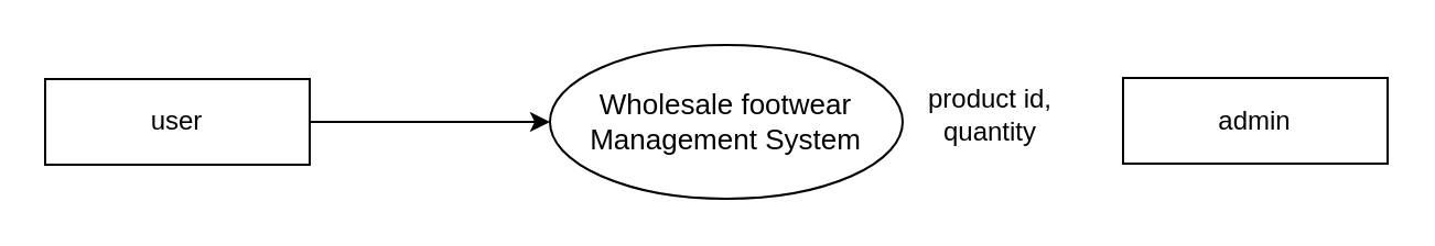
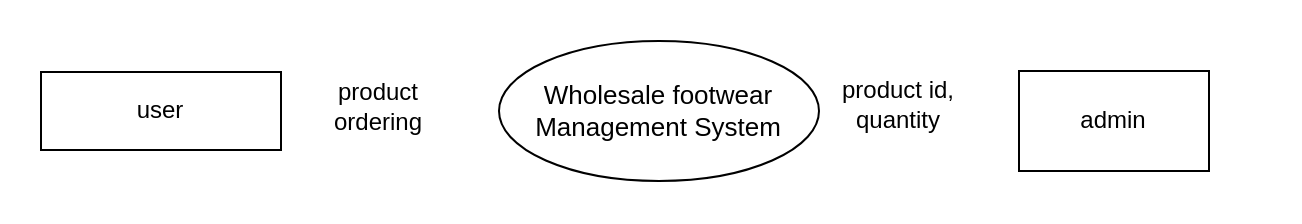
  <mxCell id="0" />
  <mxCell id="1" parent="0" />
- <mxCell id="2" style="edgeStyle=orthogonalEdgeStyle;rounded=0;orthogonalLoop=1;jettySize=auto;html=1;exitX=1;exitY=0.5;exitDx=0;exitDy=0;" edge="1" parent="1" source="3" target="4"><mxGeometry relative="1" as="geometry" /></mxCell>
  <mxCell id="3" value="user" style="rounded=0;whiteSpace=wrap;html=1;" vertex="1" parent="1"><mxGeometry x="20" y="35.5" width="120" height="39" as="geometry" /></mxCell>
  <mxCell id="4" value="Wholesale footwear&lt;div&gt;Management System&lt;/div&gt;" style="ellipse;whiteSpace=wrap;html=1;fontSize=13;" vertex="1" parent="1"><mxGeometry x="249" y="20" width="160" height="70" as="geometry" /></mxCell>
- <mxCell id="5" value="admin" style="rounded=0;whiteSpace=wrap;html=1;" vertex="1" parent="1"><mxGeometry x="509" y="35" width="120" height="39" as="geometry" /></mxCell>
+ <mxCell id="5" value="admin" style="rounded=0;whiteSpace=wrap;html=1;" vertex="1" parent="1"><mxGeometry x="509" y="35" width="95" height="50" as="geometry" /></mxCell>
+ <mxCell id="6" value="product ordering" style="text;strokeColor=none;align=center;fillColor=none;html=1;verticalAlign=middle;whiteSpace=wrap;rounded=0;" vertex="1" parent="1"><mxGeometry x="159" y="38" width="60" height="30" as="geometry" /></mxCell>
  <mxCell id="7" value="product id, quantity" style="text;strokeColor=none;align=center;fillColor=none;html=1;verticalAlign=middle;whiteSpace=wrap;rounded=0;" vertex="1" parent="1"><mxGeometry x="419" y="37" width="60" height="30" as="geometry" /></mxCell>
